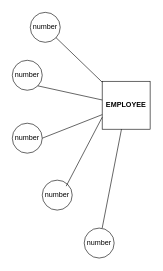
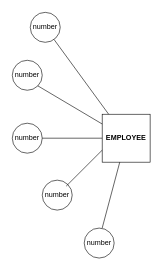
  <mxCell id="0" />
  <mxCell id="1" parent="0" />
- <mxCell id="2" value="EMPLOYEE" style="whiteSpace=wrap;html=1;aspect=fixed;fontStyle=1;fontFamily=Helvetica;" vertex="1" parent="1"><mxGeometry x="170" y="135" width="80" height="80" as="geometry" /></mxCell>
+ <mxCell id="2" value="EMPLOYEE" style="whiteSpace=wrap;html=1;aspect=fixed;fontStyle=1;fontFamily=Helvetica;" vertex="1" parent="1"><mxGeometry x="170" y="190" width="80" height="80" as="geometry" /></mxCell>
  <mxCell id="3" value="number" style="ellipse;whiteSpace=wrap;html=1;aspect=fixed;" vertex="1" parent="1"><mxGeometry x="140" y="380" width="50" height="50" as="geometry" /></mxCell>
  <mxCell id="4" value="number" style="ellipse;whiteSpace=wrap;html=1;aspect=fixed;" vertex="1" parent="1"><mxGeometry x="50" y="20" width="50" height="50" as="geometry" /></mxCell>
  <mxCell id="5" value="number" style="ellipse;whiteSpace=wrap;html=1;aspect=fixed;" vertex="1" parent="1"><mxGeometry x="70" y="300" width="50" height="50" as="geometry" /></mxCell>
  <mxCell id="6" value="number" style="ellipse;whiteSpace=wrap;html=1;aspect=fixed;" vertex="1" parent="1"><mxGeometry x="20" y="205" width="50" height="50" as="geometry" /></mxCell>
  <mxCell id="7" value="number" style="ellipse;whiteSpace=wrap;html=1;aspect=fixed;" vertex="1" parent="1"><mxGeometry x="20" y="100" width="50" height="50" as="geometry" /></mxCell>
  <mxCell id="8" value="" style="endArrow=none;html=1;rounded=0;" edge="1" parent="1" source="4" target="2"><mxGeometry width="50" height="50" relative="1" as="geometry"><mxPoint x="380" y="190" as="sourcePoint" /><mxPoint x="180" y="180" as="targetPoint" /></mxGeometry></mxCell>
  <mxCell id="9" value="" style="endArrow=none;html=1;rounded=0;exitX=1;exitY=1;exitDx=0;exitDy=0;" edge="1" parent="1" source="7" target="2"><mxGeometry width="50" height="50" relative="1" as="geometry"><mxPoint x="70" y="120" as="sourcePoint" /><mxPoint x="161" y="245" as="targetPoint" /></mxGeometry></mxCell>
  <mxCell id="10" value="" style="endArrow=none;html=1;rounded=0;entryX=0;entryY=0.75;entryDx=0;entryDy=0;" edge="1" parent="1" target="2"><mxGeometry width="50" height="50" relative="1" as="geometry"><mxPoint x="110" y="310" as="sourcePoint" /><mxPoint x="160" y="260" as="targetPoint" /></mxGeometry></mxCell>
  <mxCell id="11" value="" style="endArrow=none;html=1;rounded=0;exitX=1;exitY=0.5;exitDx=0;exitDy=0;" edge="1" parent="1" source="6" target="2"><mxGeometry width="50" height="50" relative="1" as="geometry"><mxPoint x="50" y="270" as="sourcePoint" /><mxPoint x="100" y="220" as="targetPoint" /></mxGeometry></mxCell>
  <mxCell id="12" value="" style="endArrow=none;html=1;rounded=0;" edge="1" parent="1" target="2"><mxGeometry width="50" height="50" relative="1" as="geometry"><mxPoint x="170" y="380" as="sourcePoint" /><mxPoint x="220" y="330" as="targetPoint" /></mxGeometry></mxCell>
